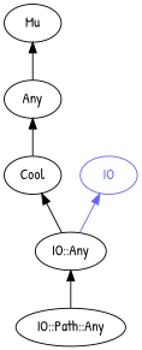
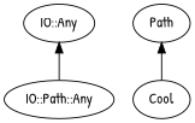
  digraph {
    bgcolor="#FFFFFF"
    fontname="Patrick Hand"
    rankdir=BT
    splines=polyline
    node [color="#000000" fontcolor="#000000" fontname="Patrick Hand"]
    edge [color="#000000" fontname="Patrick Hand"]
    n1 [label="IO::Path::Any"]
    n2 [label="IO::Any"]
    Cool
-   IO [color="#6666FF" fontcolor="#6666FF"]
-   Any
-   Mu
+   Any [label=Path]
    n1 -> n2
-   n2 -> Cool
-   n2 -> IO [color="#6666FF"]
    Cool -> Any
-   Any -> Mu
  }
